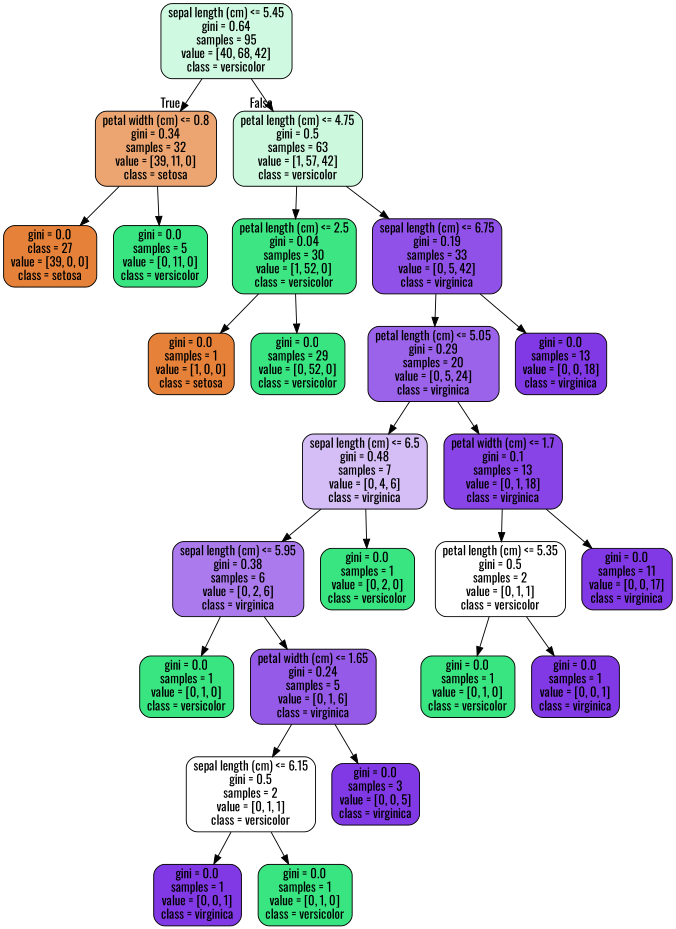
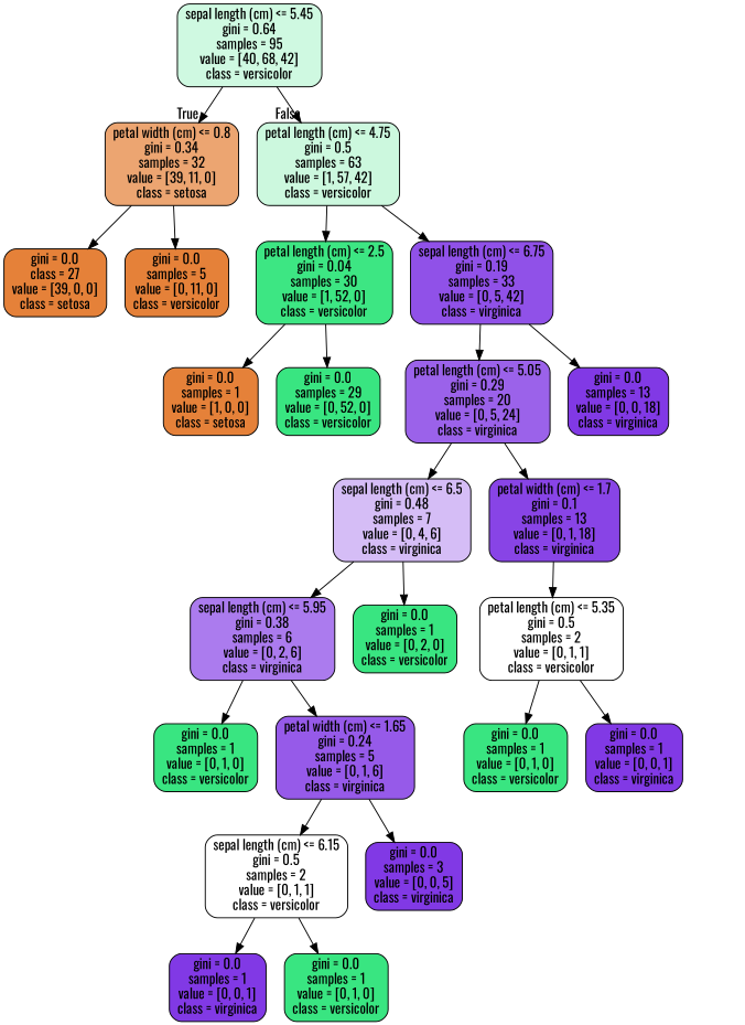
  digraph {
    fontname=Oswald
    node [color=black fillcolor="#39e581" fontname=Oswald shape=box style="filled, rounded"]
    edge [fontname=Oswald]
    n1 [fillcolor="#cff9e1" label="sepal length (cm) <= 5.45\ngini = 0.64\nsamples = 95\nvalue = [40, 68, 42]\nclass = versicolor"]
    n2 [fillcolor="#eca571" label="petal width (cm) <= 0.8\ngini = 0.34\nsamples = 32\nvalue = [39, 11, 0]\nclass = setosa"]
    n3 [fillcolor="#ccf8de" label="petal length (cm) <= 4.75\ngini = 0.5\nsamples = 63\nvalue = [1, 57, 42]\nclass = versicolor"]
    n4 [fillcolor="#e58139" label="gini = 0.0\nclass = 27\nvalue = [39, 0, 0]\nclass = setosa"]
-   n5 [label="gini = 0.0\nsamples = 5\nvalue = [0, 11, 0]\nclass = versicolor"]
+   n5 [fillcolor="#e58139" label="gini = 0.0\nsamples = 5\nvalue = [0, 11, 0]\nclass = versicolor"]
    n6 [fillcolor="#3de683" label="petal length (cm) <= 2.5\ngini = 0.04\nsamples = 30\nvalue = [1, 52, 0]\nclass = versicolor"]
    n7 [fillcolor="#9051e8" label="sepal length (cm) <= 6.75\ngini = 0.19\nsamples = 33\nvalue = [0, 5, 42]\nclass = virginica"]
    n8 [fillcolor="#e58139" label="gini = 0.0\nsamples = 1\nvalue = [1, 0, 0]\nclass = setosa"]
    n9 [label="gini = 0.0\nsamples = 29\nvalue = [0, 52, 0]\nclass = versicolor"]
    n10 [fillcolor="#9b62ea" label="petal length (cm) <= 5.05\ngini = 0.29\nsamples = 20\nvalue = [0, 5, 24]\nclass = virginica"]
    n11 [fillcolor="#8139e5" label="gini = 0.0\nsamples = 13\nvalue = [0, 0, 18]\nclass = virginica"]
    n12 [fillcolor="#d5bdf6" label="sepal length (cm) <= 6.5\ngini = 0.48\nsamples = 7\nvalue = [0, 4, 6]\nclass = virginica"]
    n13 [fillcolor="#8844e6" label="petal width (cm) <= 1.7\ngini = 0.1\nsamples = 13\nvalue = [0, 1, 18]\nclass = virginica"]
    n14 [fillcolor="#ab7bee" label="sepal length (cm) <= 5.95\ngini = 0.38\nsamples = 6\nvalue = [0, 2, 6]\nclass = virginica"]
    n15 [label="gini = 0.0\nsamples = 1\nvalue = [0, 2, 0]\nclass = versicolor"]
    n16 [fillcolor="#ffffff" label="petal length (cm) <= 5.35\ngini = 0.5\nsamples = 2\nvalue = [0, 1, 1]\nclass = versicolor"]
-   n17 [fillcolor="#8139e5" label="gini = 0.0\nsamples = 11\nvalue = [0, 0, 17]\nclass = virginica"]
    n18 [label="gini = 0.0\nsamples = 1\nvalue = [0, 1, 0]\nclass = versicolor"]
    n19 [fillcolor="#965ae9" label="petal width (cm) <= 1.65\ngini = 0.24\nsamples = 5\nvalue = [0, 1, 6]\nclass = virginica"]
    n20 [fillcolor="#ffffff" label="sepal length (cm) <= 6.15\ngini = 0.5\nsamples = 2\nvalue = [0, 1, 1]\nclass = versicolor"]
    n21 [fillcolor="#8139e5" label="gini = 0.0\nsamples = 3\nvalue = [0, 0, 5]\nclass = virginica"]
    n22 [fillcolor="#8139e5" label="gini = 0.0\nsamples = 1\nvalue = [0, 0, 1]\nclass = virginica"]
    n23 [label="gini = 0.0\nsamples = 1\nvalue = [0, 1, 0]\nclass = versicolor"]
    n24 [label="gini = 0.0\nsamples = 1\nvalue = [0, 1, 0]\nclass = versicolor"]
    n25 [fillcolor="#8139e5" label="gini = 0.0\nsamples = 1\nvalue = [0, 0, 1]\nclass = virginica"]
    n1 -> n2 [headlabel=True labelangle=45 labeldistance=2.5]
    n1 -> n3 [headlabel=False labelangle=-45 labeldistance=2.5]
    n2 -> n4
    n2 -> n5
    n3 -> n6
    n3 -> n7
    n6 -> n8
    n6 -> n9
    n7 -> n10
    n7 -> n11
    n10 -> n12
    n10 -> n13
    n12 -> n14
    n12 -> n15
    n13 -> n16
-   n13 -> n17
    n14 -> n18
    n14 -> n19
    n16 -> n24
    n16 -> n25
    n19 -> n20
    n19 -> n21
    n20 -> n22
    n20 -> n23
  }
